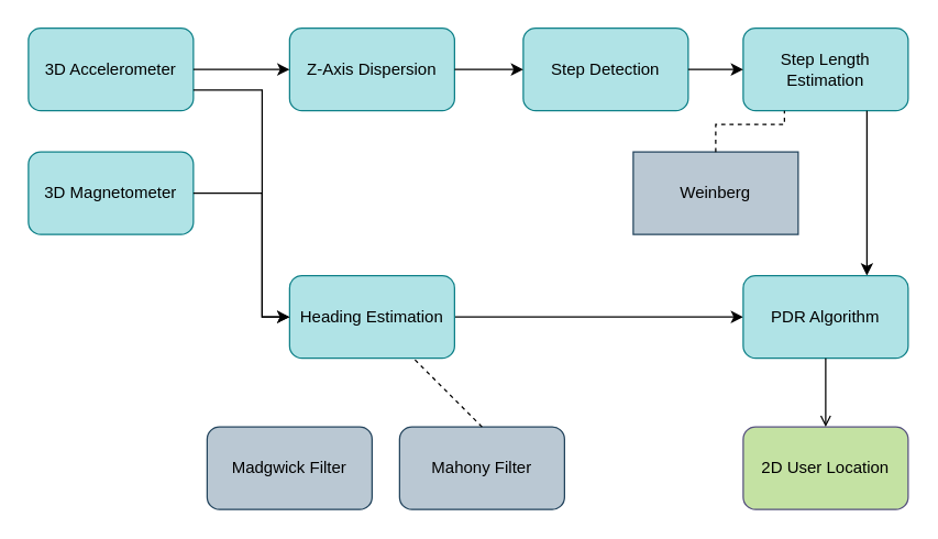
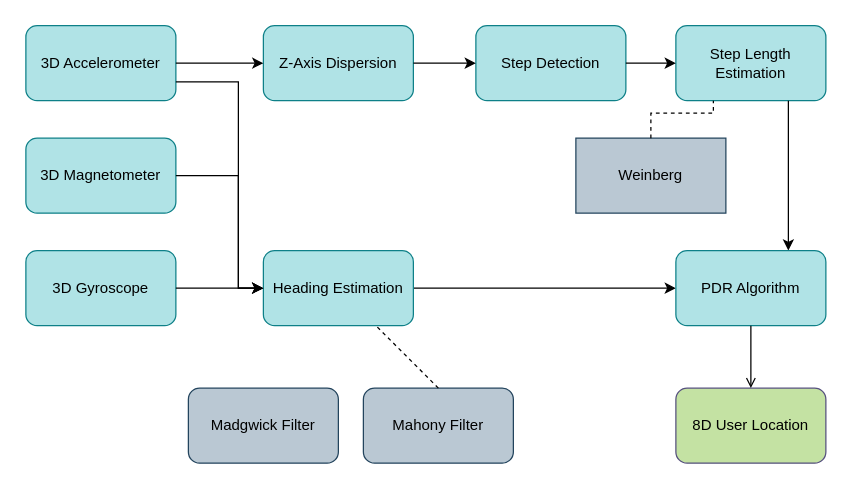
  <mxCell id="0" />
  <mxCell id="1" parent="0" />
+ <mxCell id="2" value="3D Gyroscope" style="rounded=1;whiteSpace=wrap;html=1;fillColor=#b0e3e6;strokeColor=#0e8088;" parent="1" vertex="1"><mxGeometry x="20" y="200" width="120" height="60" as="geometry" /></mxCell>
  <mxCell id="3" value="3D Magnetometer" style="rounded=1;whiteSpace=wrap;html=1;fillColor=#b0e3e6;strokeColor=#0e8088;" parent="1" vertex="1"><mxGeometry x="20" y="110" width="120" height="60" as="geometry" /></mxCell>
  <mxCell id="4" value="3D Accelerometer" style="rounded=1;whiteSpace=wrap;html=1;fillColor=#b0e3e6;strokeColor=#0e8088;" parent="1" vertex="1"><mxGeometry x="20" y="20" width="120" height="60" as="geometry" /></mxCell>
  <mxCell id="5" value="Z-Axis Dispersion" style="rounded=1;whiteSpace=wrap;html=1;fillColor=#b0e3e6;strokeColor=#0e8088;" parent="1" vertex="1"><mxGeometry x="210" y="20" width="120" height="60" as="geometry" /></mxCell>
  <mxCell id="6" value="Step Detection" style="rounded=1;whiteSpace=wrap;html=1;fillColor=#b0e3e6;strokeColor=#0e8088;" parent="1" vertex="1"><mxGeometry x="380" y="20" width="120" height="60" as="geometry" /></mxCell>
  <mxCell id="7" style="edgeStyle=orthogonalEdgeStyle;rounded=0;orthogonalLoop=1;jettySize=auto;html=1;entryX=0;entryY=0.5;entryDx=0;entryDy=0;" parent="1" source="8" target="20" edge="1"><mxGeometry relative="1" as="geometry" /></mxCell>
  <mxCell id="8" value="Heading Estimation" style="rounded=1;whiteSpace=wrap;html=1;fillColor=#b0e3e6;strokeColor=#0e8088;" parent="1" vertex="1"><mxGeometry x="210" y="200" width="120" height="60" as="geometry" /></mxCell>
  <mxCell id="9" value="Madgwick Filter" style="rounded=1;whiteSpace=wrap;html=1;fillColor=#bac8d3;strokeColor=#23445d;" parent="1" vertex="1"><mxGeometry x="150" y="310" width="120" height="60" as="geometry" /></mxCell>
  <mxCell id="10" value="Mahony Filter" style="rounded=1;whiteSpace=wrap;html=1;fillColor=#bac8d3;strokeColor=#23445d;" parent="1" vertex="1"><mxGeometry x="290" y="310" width="120" height="60" as="geometry" /></mxCell>
+ <mxCell id="11" value="" style="endArrow=classic;html=1;exitX=1;exitY=0.5;exitDx=0;exitDy=0;entryX=0;entryY=0.5;entryDx=0;entryDy=0;" parent="1" source="2" target="8" edge="1"><mxGeometry width="50" height="50" relative="1" as="geometry"><mxPoint x="240" y="0" as="sourcePoint" /><mxPoint x="290" y="-50" as="targetPoint" /></mxGeometry></mxCell>
  <mxCell id="12" value="" style="endArrow=classic;html=1;exitX=1;exitY=0.75;exitDx=0;exitDy=0;entryX=0;entryY=0.5;entryDx=0;entryDy=0;rounded=0;" parent="1" source="4" target="8" edge="1"><mxGeometry width="50" height="50" relative="1" as="geometry"><mxPoint x="160" y="20" as="sourcePoint" /><mxPoint x="210" y="-30" as="targetPoint" /><Array as="points"><mxPoint x="190" y="65" /><mxPoint x="190" y="230" /></Array></mxGeometry></mxCell>
  <mxCell id="13" value="" style="endArrow=classic;html=1;entryX=0;entryY=0.5;entryDx=0;entryDy=0;exitX=1;exitY=0.5;exitDx=0;exitDy=0;rounded=0;" parent="1" source="3" target="8" edge="1"><mxGeometry width="50" height="50" relative="1" as="geometry"><mxPoint x="50" y="390" as="sourcePoint" /><mxPoint x="100" y="340" as="targetPoint" /><Array as="points"><mxPoint x="190" y="140" /><mxPoint x="190" y="230" /></Array></mxGeometry></mxCell>
  <mxCell id="14" value="" style="endArrow=classic;html=1;exitX=1;exitY=0.5;exitDx=0;exitDy=0;entryX=0;entryY=0.5;entryDx=0;entryDy=0;" parent="1" source="4" target="5" edge="1"><mxGeometry width="50" height="50" relative="1" as="geometry"><mxPoint x="150" y="-20" as="sourcePoint" /><mxPoint x="200" y="-70" as="targetPoint" /></mxGeometry></mxCell>
  <mxCell id="15" value="Step Length Estimation" style="rounded=1;whiteSpace=wrap;html=1;fillColor=#b0e3e6;strokeColor=#0e8088;" parent="1" vertex="1"><mxGeometry x="540" y="20" width="120" height="60" as="geometry" /></mxCell>
  <mxCell id="16" value="" style="endArrow=classic;html=1;exitX=1;exitY=0.5;exitDx=0;exitDy=0;entryX=0;entryY=0.5;entryDx=0;entryDy=0;" parent="1" source="5" target="6" edge="1"><mxGeometry width="50" height="50" relative="1" as="geometry"><mxPoint x="510" y="170" as="sourcePoint" /><mxPoint x="560" y="120" as="targetPoint" /></mxGeometry></mxCell>
  <mxCell id="17" value="" style="endArrow=classic;html=1;exitX=1;exitY=0.5;exitDx=0;exitDy=0;entryX=0;entryY=0.5;entryDx=0;entryDy=0;" parent="1" source="6" target="15" edge="1"><mxGeometry width="50" height="50" relative="1" as="geometry"><mxPoint x="510" y="180" as="sourcePoint" /><mxPoint x="560" y="130" as="targetPoint" /></mxGeometry></mxCell>
  <mxCell id="18" value="Weinberg" style="whiteSpace=wrap;html=1;fillColor=#bac8d3;strokeColor=#23445d;rounded=0;" parent="1" vertex="1"><mxGeometry x="460" y="110" width="120" height="60" as="geometry" /></mxCell>
  <mxCell id="19" value="" style="endArrow=classic;html=1;exitX=0.75;exitY=1;exitDx=0;exitDy=0;rounded=0;entryX=0.75;entryY=0;entryDx=0;entryDy=0;" parent="1" source="15" target="20" edge="1"><mxGeometry width="50" height="50" relative="1" as="geometry"><mxPoint x="650" y="280" as="sourcePoint" /><mxPoint x="640" y="210" as="targetPoint" /><Array as="points" /></mxGeometry></mxCell>
  <mxCell id="20" value="PDR Algorithm" style="rounded=1;whiteSpace=wrap;html=1;fillColor=#b0e3e6;strokeColor=#0e8088;" parent="1" vertex="1"><mxGeometry x="540" y="200" width="120" height="60" as="geometry" /></mxCell>
- <mxCell id="21" value="2D User Location" style="rounded=1;whiteSpace=wrap;html=1;strokeColor=#56517e;fillColor=#C4E2A3;" parent="1" vertex="1"><mxGeometry x="540" y="310" width="120" height="60" as="geometry" /></mxCell>
+ <mxCell id="21" value="8D User Location" style="rounded=1;whiteSpace=wrap;html=1;strokeColor=#56517e;fillColor=#C4E2A3;" parent="1" vertex="1"><mxGeometry x="540" y="310" width="120" height="60" as="geometry" /></mxCell>
  <mxCell id="22" value="" style="endArrow=open;html=1;exitX=0.5;exitY=1;exitDx=0;exitDy=0;entryX=0.5;entryY=0;entryDx=0;entryDy=0;" parent="1" source="20" target="21" edge="1"><mxGeometry width="50" height="50" relative="1" as="geometry"><mxPoint x="440" y="400" as="sourcePoint" /><mxPoint x="490" y="350" as="targetPoint" /></mxGeometry></mxCell>
  <mxCell id="23" value="" style="endArrow=none;dashed=1;html=1;entryX=0.75;entryY=1;entryDx=0;entryDy=0;exitX=0.5;exitY=0;exitDx=0;exitDy=0;" parent="1" source="10" target="8" edge="1"><mxGeometry width="50" height="50" relative="1" as="geometry"><mxPoint x="360" y="280" as="sourcePoint" /><mxPoint x="430" y="490" as="targetPoint" /></mxGeometry></mxCell>
  <mxCell id="24" value="" style="endArrow=none;dashed=1;html=1;entryX=0.25;entryY=1;entryDx=0;entryDy=0;exitX=0.5;exitY=0;exitDx=0;exitDy=0;strokeColor=none;rounded=0;" parent="1" source="18" target="15" edge="1"><mxGeometry width="50" height="50" relative="1" as="geometry"><mxPoint x="300" y="180" as="sourcePoint" /><mxPoint x="350" y="130" as="targetPoint" /><Array as="points"><mxPoint x="520" y="90" /><mxPoint x="570" y="90" /></Array></mxGeometry></mxCell>
  <mxCell id="25" value="" style="endArrow=none;dashed=1;html=1;entryX=0.25;entryY=1;entryDx=0;entryDy=0;exitX=0.5;exitY=0;exitDx=0;exitDy=0;rounded=0;" parent="1" source="18" target="15" edge="1"><mxGeometry width="50" height="50" relative="1" as="geometry"><mxPoint x="490" y="100" as="sourcePoint" /><mxPoint x="370" y="140" as="targetPoint" /><Array as="points"><mxPoint x="520" y="90" /><mxPoint x="570" y="90" /></Array></mxGeometry></mxCell>
